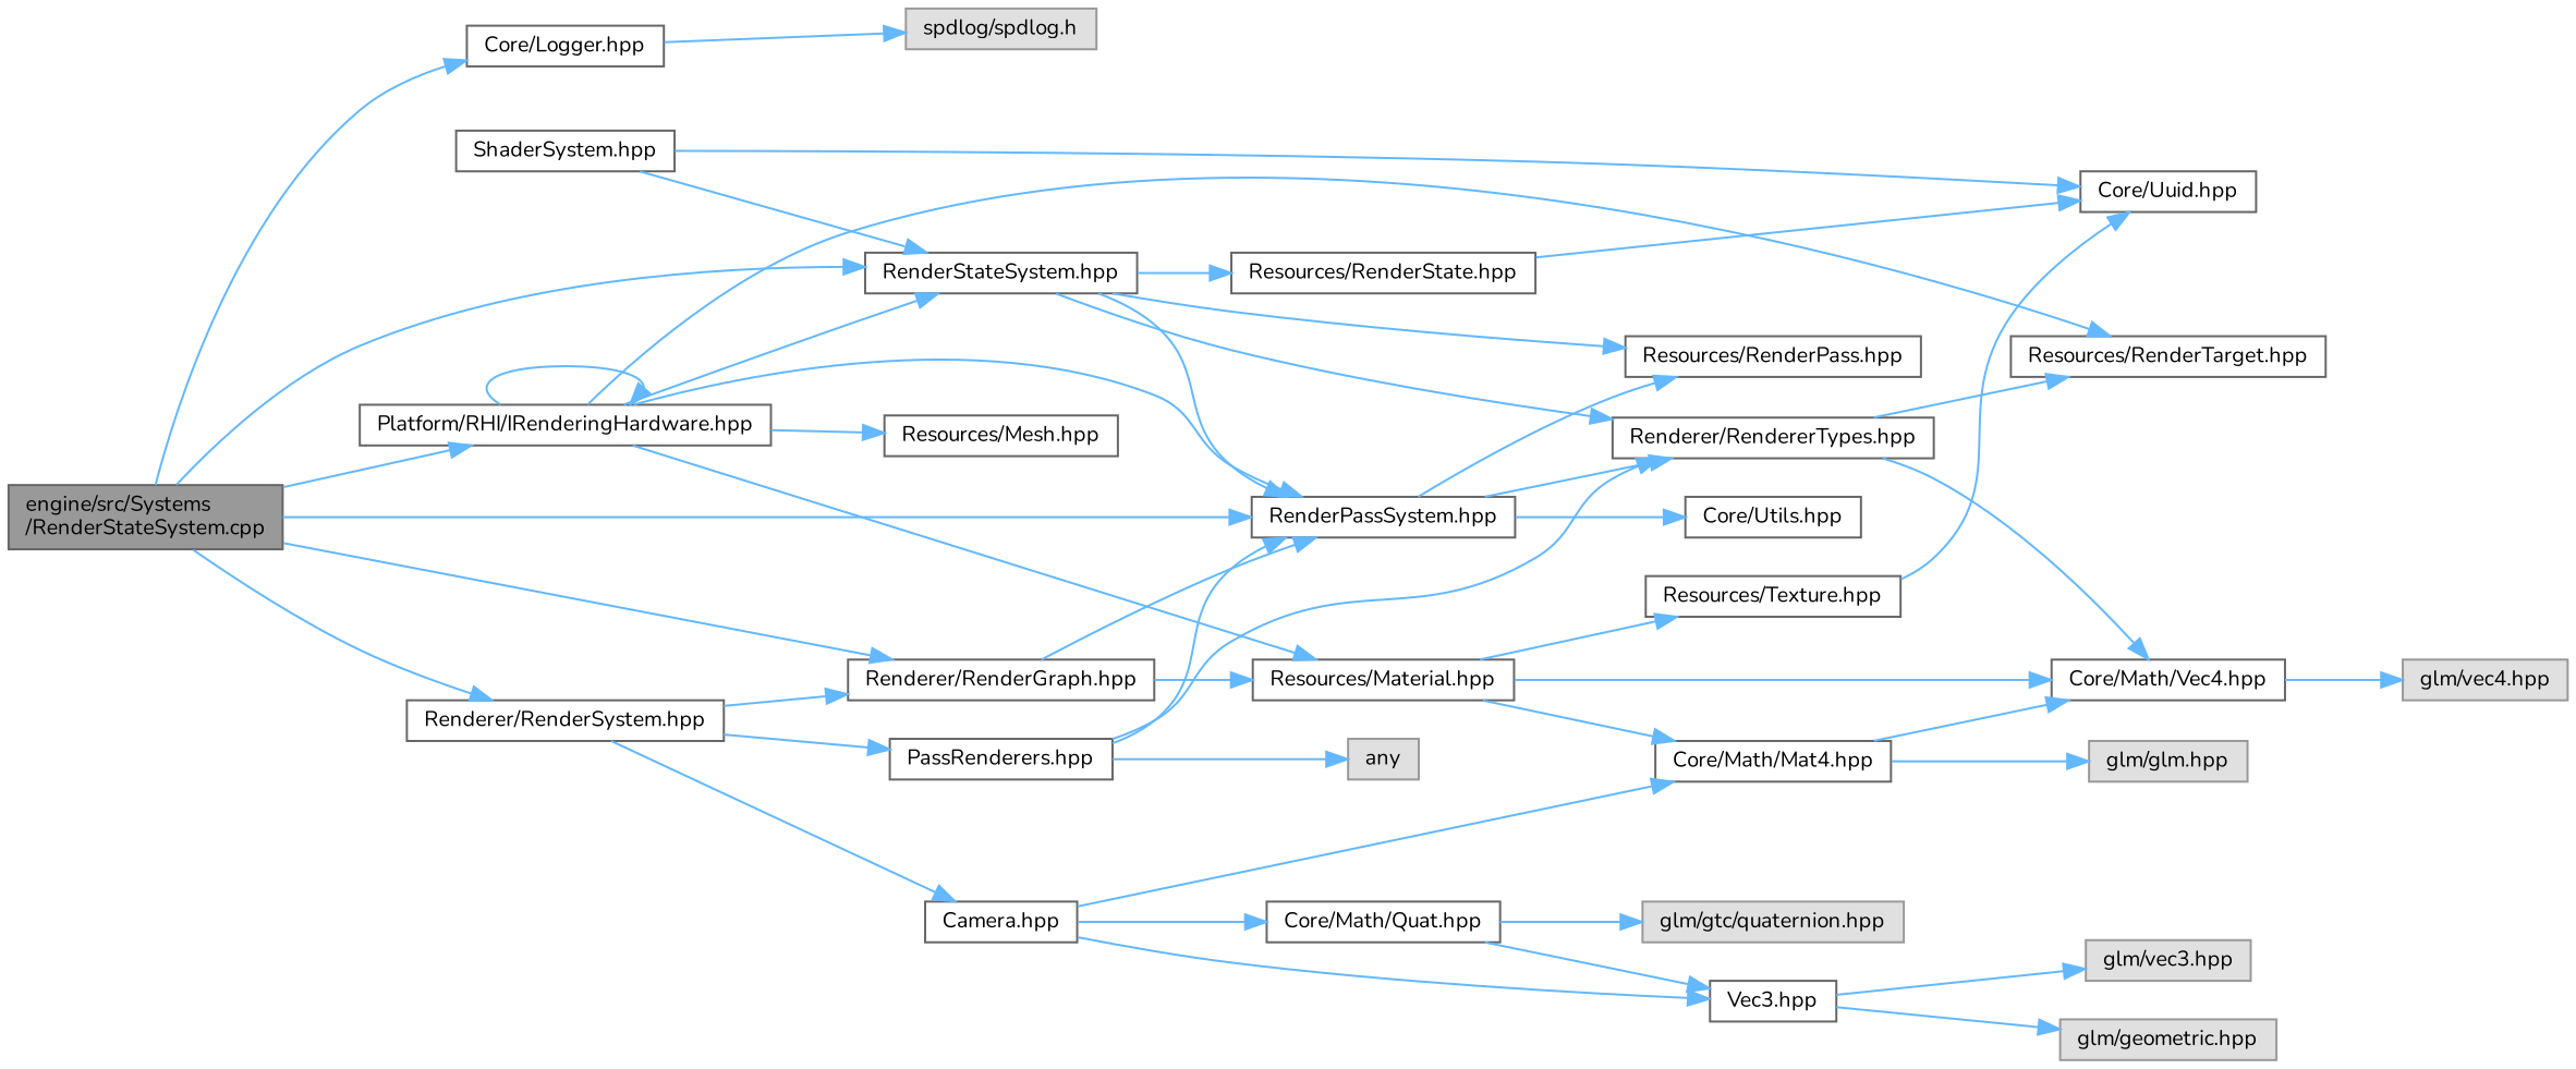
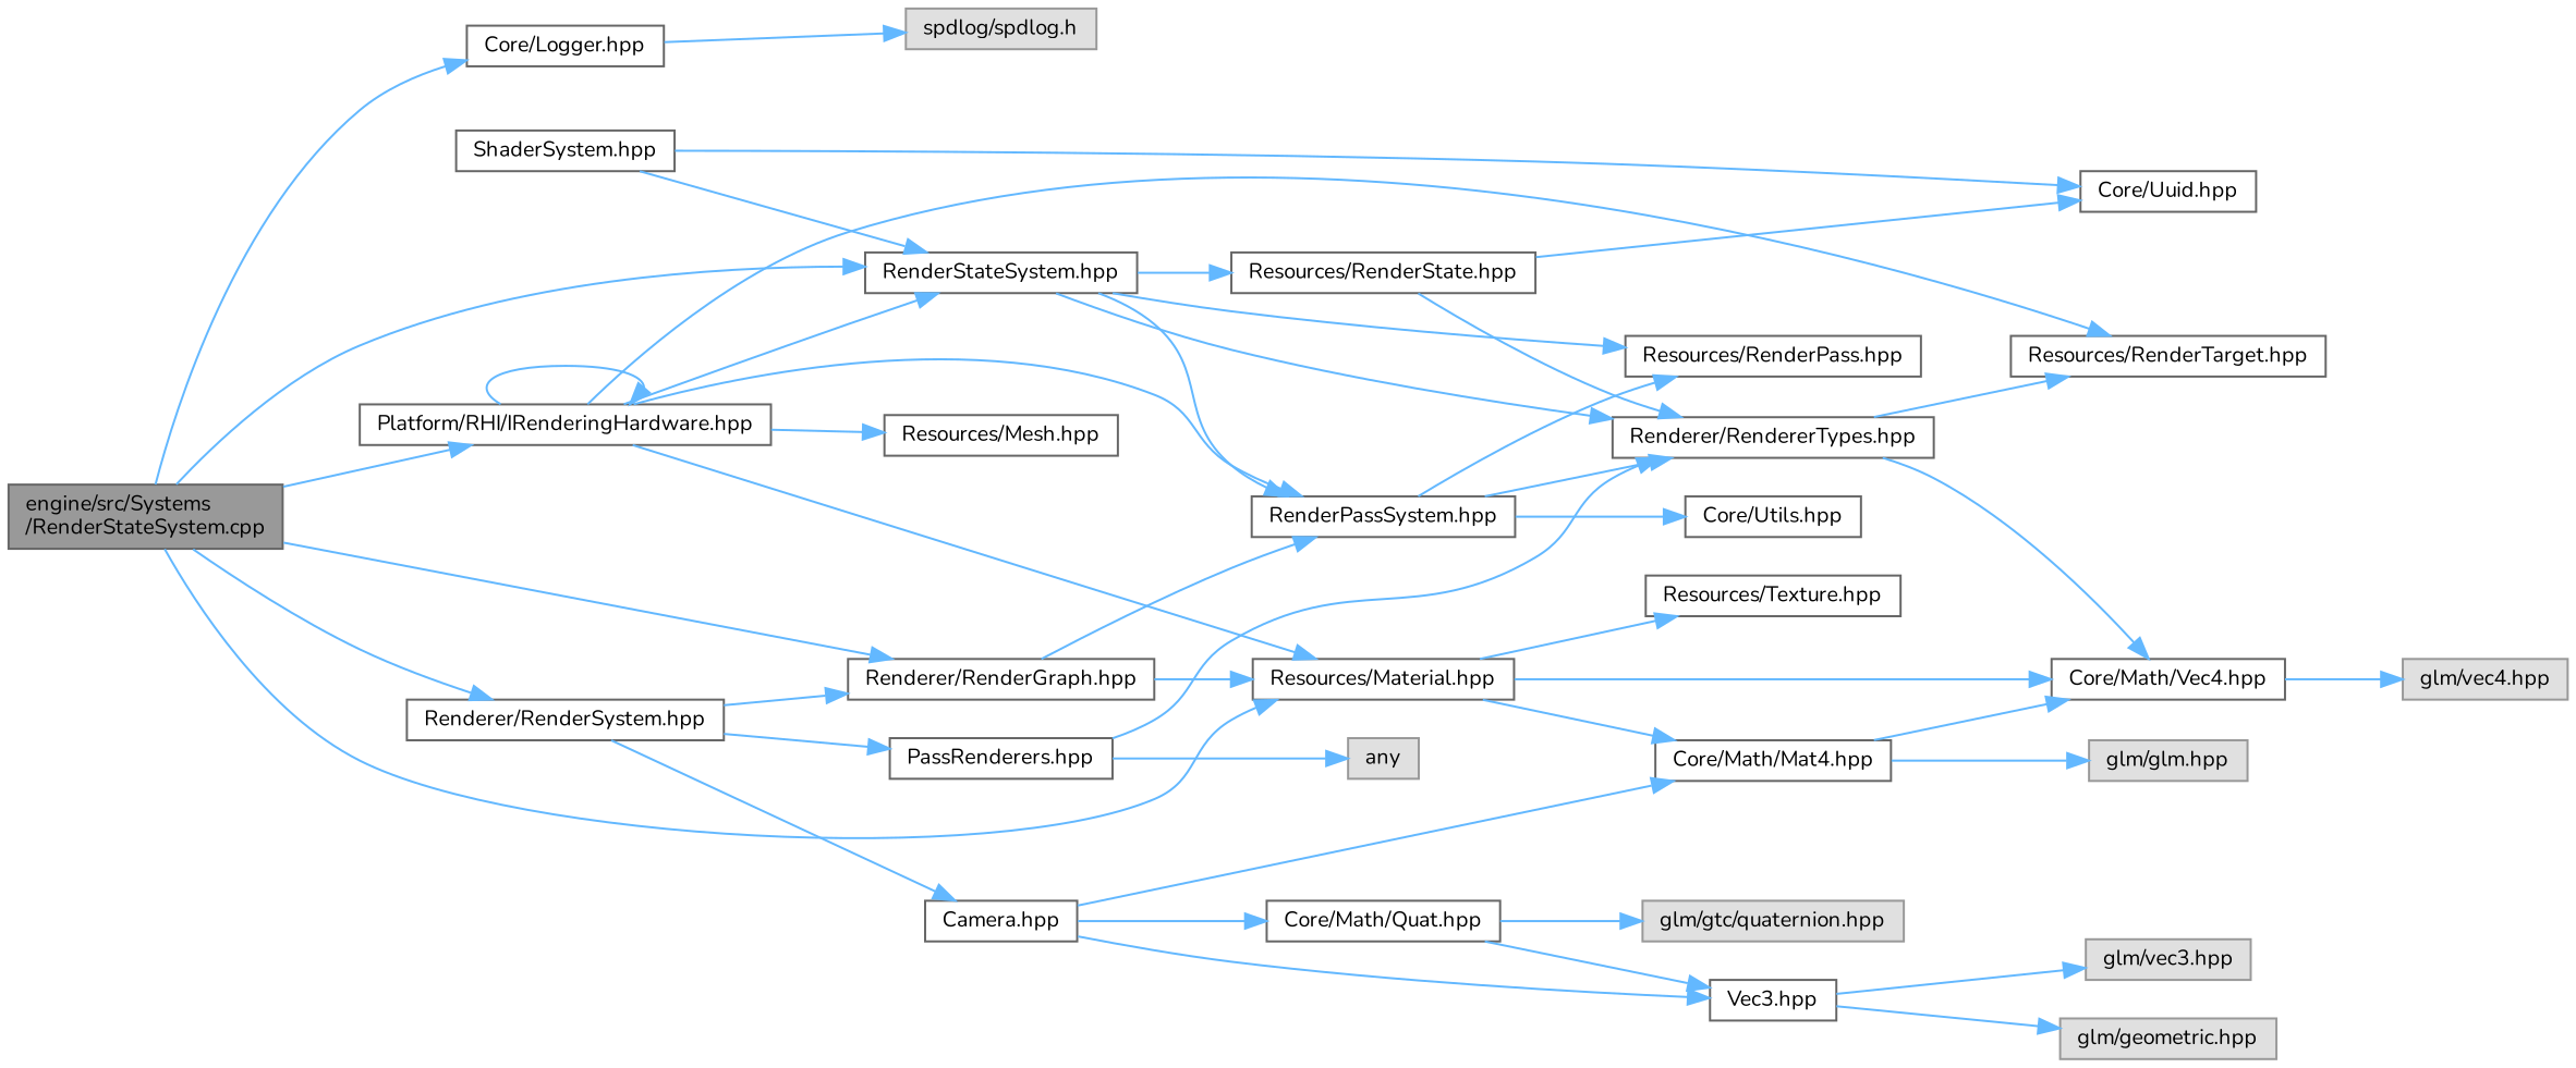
  digraph {
    fontname=Nunito
    rankdir=LR
    node [color=grey40 fillcolor=white fontname=Nunito fontsize=10 shape=box style=filled]
    edge [color=steelblue1 fontname=Nunito fontsize=10 labelfontname=Helvetica labelfontsize=10 style=solid]
    n1 [color=gray40 fillcolor=grey60 fontcolor=black height=0.2 label="engine/src/Systems\l/RenderStateSystem.cpp" width=0.4]
    n2 [height=0.2 label="RenderStateSystem.hpp" width=0.4]
    n3 [height=0.2 label="RenderPassSystem.hpp" width=0.4]
    n4 [height=0.2 label="Core/Logger.hpp" width=0.4]
    n5 [height=0.2 label="Platform/RHI/IRenderingHardware.hpp" width=0.4]
    n6 [height=0.2 label="Renderer/RenderGraph.hpp" width=0.4]
    n7 [height=0.2 label="Renderer/RenderSystem.hpp" width=0.4]
    n8 [height=0.2 label="Renderer/RendererTypes.hpp" width=0.4]
    n9 [height=0.2 label="Resources/RenderPass.hpp" width=0.4]
    n10 [height=0.2 label="Resources/RenderState.hpp" width=0.4]
    n11 [height=0.2 label="Core/Utils.hpp" width=0.4]
    n12 [color=grey60 fillcolor="#E0E0E0" height=0.2 label="spdlog/spdlog.h" width=0.4]
    n13 [height=0.2 label="Resources/RenderTarget.hpp" width=0.4]
    n14 [height=0.2 label="Resources/Material.hpp" width=0.4]
    n15 [height=0.2 label="Resources/Mesh.hpp" width=0.4]
    n16 [height=0.2 label="ShaderSystem.hpp" width=0.4]
    n17 [height=0.2 label="Core/Uuid.hpp" width=0.4]
    n18 [height=0.2 label="Camera.hpp" width=0.4]
    n19 [height=0.2 label="PassRenderers.hpp" width=0.4]
    n20 [height=0.2 label="Core/Math/Vec4.hpp" width=0.4]
    n21 [color=grey60 fillcolor="#E0E0E0" height=0.2 label="glm/vec4.hpp" width=0.4]
    n22 [height=0.2 label="Core/Math/Mat4.hpp" width=0.4]
    n23 [height=0.2 label="Resources/Texture.hpp" width=0.4]
    n24 [color=grey60 fillcolor="#E0E0E0" height=0.2 label="glm/glm.hpp" width=0.4]
    n25 [height=0.2 label="Core/Math/Quat.hpp" width=0.4]
    n26 [height=0.2 label="Vec3.hpp" width=0.4]
    n27 [color=grey60 fillcolor="#E0E0E0" height=0.2 label=any width=0.4]
    n28 [color=grey60 fillcolor="#E0E0E0" height=0.2 label="glm/gtc/quaternion.hpp" width=0.4]
    n29 [color=grey60 fillcolor="#E0E0E0" height=0.2 label="glm/geometric.hpp" width=0.4]
    n30 [color=grey60 fillcolor="#E0E0E0" height=0.2 label="glm/vec3.hpp" width=0.4]
    n1 -> n2
-   n1 -> n3
+   n1 -> n14
    n1 -> n4
    n1 -> n5
    n1 -> n6
    n1 -> n7
    n2 -> n3
    n2 -> n8
    n2 -> n9
    n2 -> n10
    n3 -> n8
    n3 -> n9
    n3 -> n11
    n4 -> n12
    n5 -> n2
    n5 -> n3
    n5 -> n5
    n5 -> n13
    n5 -> n14
    n5 -> n15
    n6 -> n3
    n6 -> n14
    n7 -> n6
    n7 -> n18
    n7 -> n19
    n8 -> n13
    n8 -> n20
+   n10 -> n8
    n10 -> n17
    n14 -> n20
    n14 -> n22
    n14 -> n23
    n16 -> n2
    n16 -> n17
    n18 -> n22
    n18 -> n25
    n18 -> n26
-   n19 -> n3
    n19 -> n8
    n19 -> n27
    n20 -> n21
    n22 -> n20
    n22 -> n24
-   n23 -> n17
    n25 -> n26
    n25 -> n28
    n26 -> n29
    n26 -> n30
  }
